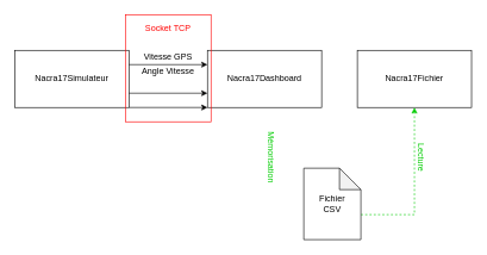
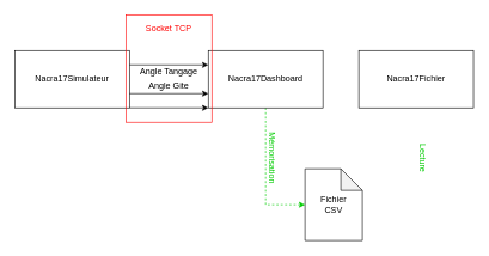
  <mxCell id="0" />
  <mxCell id="1" parent="0" />
  <mxCell id="2" value="Nacra17Simulateur" style="rounded=0;whiteSpace=wrap;html=1;" vertex="1" parent="1"><mxGeometry x="20" y="70" width="160" height="80" as="geometry" /></mxCell>
+ <mxCell id="3" style="edgeStyle=orthogonalEdgeStyle;rounded=0;orthogonalLoop=1;jettySize=auto;html=1;exitX=0.5;exitY=1;exitDx=0;exitDy=0;entryX=0;entryY=0.5;entryDx=0;entryDy=0;entryPerimeter=0;strokeColor=#00CC00;dashed=1;" edge="1" parent="1" source="4" target="7"><mxGeometry relative="1" as="geometry" /></mxCell>
  <mxCell id="4" value="Nacra17Dashboard" style="rounded=0;whiteSpace=wrap;html=1;" vertex="1" parent="1"><mxGeometry x="290" y="70" width="160" height="80" as="geometry" /></mxCell>
  <mxCell id="5" value="Nacra17Fichier" style="rounded=0;whiteSpace=wrap;html=1;" vertex="1" parent="1"><mxGeometry x="500" y="70" width="160" height="80" as="geometry" /></mxCell>
- <mxCell id="6" style="edgeStyle=orthogonalEdgeStyle;rounded=0;orthogonalLoop=1;jettySize=auto;html=1;entryX=0.5;entryY=1;entryDx=0;entryDy=0;strokeColor=#00CC00;dashed=1;" edge="1" parent="1" source="7" target="5"><mxGeometry relative="1" as="geometry"><Array as="points"><mxPoint x="580" y="300" /></Array></mxGeometry></mxCell>
  <mxCell id="7" value="Fichier&lt;br&gt;CSV" style="shape=note;whiteSpace=wrap;html=1;backgroundOutline=1;darkOpacity=0.05;" vertex="1" parent="1"><mxGeometry x="425" y="235" width="80" height="100" as="geometry" /></mxCell>
  <mxCell id="8" value="" style="endArrow=classic;html=1;exitX=1;exitY=0.25;exitDx=0;exitDy=0;entryX=0;entryY=0.25;entryDx=0;entryDy=0;" edge="1" parent="1" source="2" target="4"><mxGeometry width="50" height="50" relative="1" as="geometry"><mxPoint x="310" y="250" as="sourcePoint" /><mxPoint x="360" y="200" as="targetPoint" /></mxGeometry></mxCell>
- <mxCell id="9" value="Vitesse GPS" style="text;html=1;strokeColor=none;fillColor=none;align=center;verticalAlign=middle;whiteSpace=wrap;rounded=0;" vertex="1" parent="1"><mxGeometry x="180" y="70" width="110" height="20" as="geometry" /></mxCell>
- <mxCell id="10" value="Angle Vitesse" style="text;html=1;strokeColor=none;fillColor=none;align=center;verticalAlign=middle;whiteSpace=wrap;rounded=0;" vertex="1" parent="1"><mxGeometry x="180" y="90" width="110" height="20" as="geometry" /></mxCell>
+ <mxCell id="10" value="Angle Tangage" style="text;html=1;strokeColor=none;fillColor=none;align=center;verticalAlign=middle;whiteSpace=wrap;rounded=0;" vertex="1" parent="1"><mxGeometry x="180" y="90" width="110" height="20" as="geometry" /></mxCell>
  <mxCell id="11" value="" style="endArrow=classic;html=1;exitX=1;exitY=0.75;exitDx=0;exitDy=0;entryX=0;entryY=0.75;entryDx=0;entryDy=0;" edge="1" parent="1" source="2" target="4"><mxGeometry width="50" height="50" relative="1" as="geometry"><mxPoint x="290" y="190" as="sourcePoint" /><mxPoint x="340" y="140" as="targetPoint" /></mxGeometry></mxCell>
  <mxCell id="12" value="" style="endArrow=classic;html=1;exitX=1;exitY=1;exitDx=0;exitDy=0;entryX=0;entryY=1;entryDx=0;entryDy=0;" edge="1" parent="1" source="2" target="4"><mxGeometry width="50" height="50" relative="1" as="geometry"><mxPoint x="290" y="190" as="sourcePoint" /><mxPoint x="340" y="140" as="targetPoint" /></mxGeometry></mxCell>
+ <mxCell id="13" value="Angle Gite" style="text;html=1;strokeColor=none;fillColor=none;align=center;verticalAlign=middle;whiteSpace=wrap;rounded=0;" vertex="1" parent="1"><mxGeometry x="180" y="110" width="110" height="20" as="geometry" /></mxCell>
  <mxCell id="14" value="" style="rounded=0;whiteSpace=wrap;html=1;fillColor=none;strokeColor=#FF0000;" vertex="1" parent="1"><mxGeometry x="175" y="20" width="120" height="150" as="geometry" /></mxCell>
  <mxCell id="15" value="&lt;font color=&quot;#ff0000&quot;&gt;Socket TCP&lt;/font&gt;" style="text;html=1;strokeColor=none;fillColor=none;align=center;verticalAlign=middle;whiteSpace=wrap;rounded=0;" vertex="1" parent="1"><mxGeometry x="180" y="30" width="110" height="20" as="geometry" /></mxCell>
  <mxCell id="16" value="&lt;font color=&quot;#00cc00&quot;&gt;Mémorisation&lt;/font&gt;" style="text;html=1;strokeColor=none;fillColor=none;align=center;verticalAlign=middle;whiteSpace=wrap;rounded=0;rotation=90;" vertex="1" parent="1"><mxGeometry x="360" y="210" width="40" height="20" as="geometry" /></mxCell>
  <mxCell id="17" value="&lt;font color=&quot;#00cc00&quot;&gt;Lecture&lt;/font&gt;" style="text;html=1;strokeColor=none;fillColor=none;align=center;verticalAlign=middle;whiteSpace=wrap;rounded=0;rotation=90;" vertex="1" parent="1"><mxGeometry x="570" y="210" width="40" height="20" as="geometry" /></mxCell>
